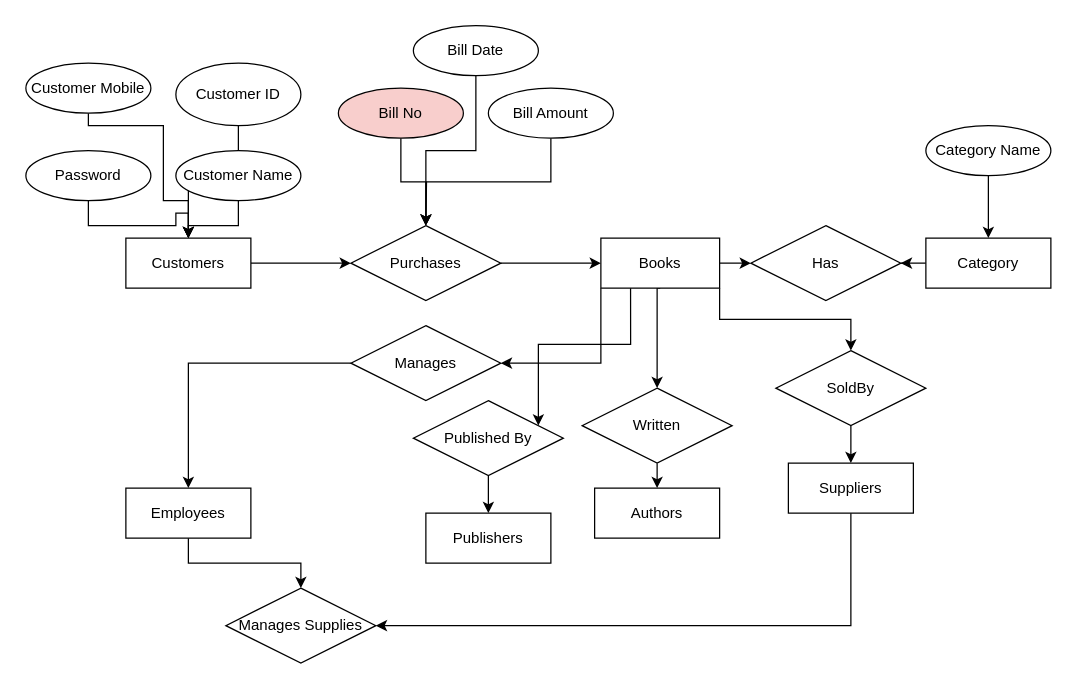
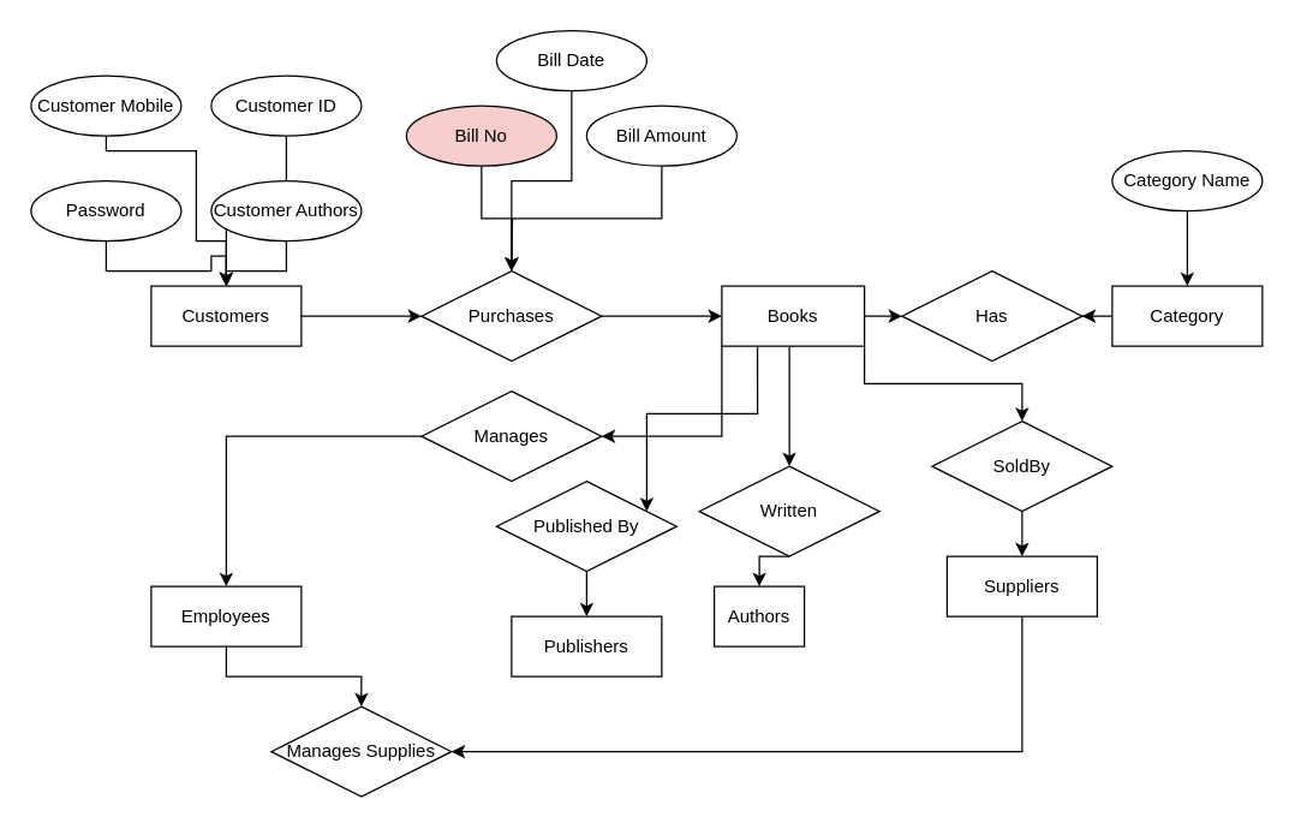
  <mxCell id="0" />
  <mxCell id="1" parent="0" />
  <mxCell id="2" style="edgeStyle=orthogonalEdgeStyle;rounded=0;orthogonalLoop=1;jettySize=auto;html=1;entryX=0;entryY=0.5;entryDx=0;entryDy=0;" edge="1" parent="1" source="3" target="18"><mxGeometry relative="1" as="geometry" /></mxCell>
  <mxCell id="3" value="Customers" style="whiteSpace=wrap;html=1;align=center;" vertex="1" parent="1"><mxGeometry x="100" y="190" width="100" height="40" as="geometry" /></mxCell>
  <mxCell id="4" value="" style="edgeStyle=orthogonalEdgeStyle;rounded=0;orthogonalLoop=1;jettySize=auto;html=1;" edge="1" parent="1" source="5" target="43"><mxGeometry relative="1" as="geometry" /></mxCell>
  <mxCell id="5" value="Employees" style="whiteSpace=wrap;html=1;align=center;" vertex="1" parent="1"><mxGeometry x="100" y="390" width="100" height="40" as="geometry" /></mxCell>
  <mxCell id="6" style="edgeStyle=orthogonalEdgeStyle;rounded=0;orthogonalLoop=1;jettySize=auto;html=1;exitX=0.5;exitY=1;exitDx=0;exitDy=0;" edge="1" parent="1" source="11" target="22"><mxGeometry relative="1" as="geometry"><Array as="points"><mxPoint x="525" y="230" /></Array></mxGeometry></mxCell>
  <mxCell id="7" style="edgeStyle=orthogonalEdgeStyle;rounded=0;orthogonalLoop=1;jettySize=auto;html=1;exitX=0;exitY=1;exitDx=0;exitDy=0;entryX=1;entryY=0.5;entryDx=0;entryDy=0;" edge="1" parent="1" source="11" target="32"><mxGeometry relative="1" as="geometry" /></mxCell>
  <mxCell id="8" style="edgeStyle=orthogonalEdgeStyle;rounded=0;orthogonalLoop=1;jettySize=auto;html=1;exitX=1;exitY=1;exitDx=0;exitDy=0;entryX=0.5;entryY=0;entryDx=0;entryDy=0;" edge="1" parent="1" source="11" target="34"><mxGeometry relative="1" as="geometry" /></mxCell>
  <mxCell id="9" style="edgeStyle=orthogonalEdgeStyle;rounded=0;orthogonalLoop=1;jettySize=auto;html=1;exitX=1;exitY=0.5;exitDx=0;exitDy=0;entryX=0;entryY=0.5;entryDx=0;entryDy=0;" edge="1" parent="1" source="11" target="37"><mxGeometry relative="1" as="geometry" /></mxCell>
  <mxCell id="10" style="edgeStyle=orthogonalEdgeStyle;rounded=0;orthogonalLoop=1;jettySize=auto;html=1;exitX=0.25;exitY=1;exitDx=0;exitDy=0;" edge="1" parent="1" source="11" target="45"><mxGeometry relative="1" as="geometry"><Array as="points"><mxPoint x="504" y="275" /><mxPoint x="430" y="275" /></Array></mxGeometry></mxCell>
  <mxCell id="11" value="Books" style="whiteSpace=wrap;html=1;align=center;" vertex="1" parent="1"><mxGeometry x="480" y="190" width="95" height="40" as="geometry" /></mxCell>
  <mxCell id="12" value="" style="edgeStyle=orthogonalEdgeStyle;rounded=0;orthogonalLoop=1;jettySize=auto;html=1;" edge="1" parent="1" source="13" target="37"><mxGeometry relative="1" as="geometry" /></mxCell>
  <mxCell id="13" value="Category" style="whiteSpace=wrap;html=1;align=center;" vertex="1" parent="1"><mxGeometry x="740" y="190" width="100" height="40" as="geometry" /></mxCell>
- <mxCell id="14" value="Authors" style="whiteSpace=wrap;html=1;align=center;" vertex="1" parent="1"><mxGeometry x="475" y="390" width="100" height="40" as="geometry" /></mxCell>
+ <mxCell id="14" value="Authors" style="whiteSpace=wrap;html=1;align=center;" vertex="1" parent="1"><mxGeometry x="475" y="390" width="60" height="40" as="geometry" /></mxCell>
  <mxCell id="15" style="edgeStyle=orthogonalEdgeStyle;rounded=0;orthogonalLoop=1;jettySize=auto;html=1;entryX=0.5;entryY=0;entryDx=0;entryDy=0;" edge="1" parent="1" source="16" target="18"><mxGeometry relative="1" as="geometry" /></mxCell>
  <mxCell id="16" value="Bill No" style="ellipse;whiteSpace=wrap;html=1;align=center;fillColor=#f8cecc;" vertex="1" parent="1"><mxGeometry x="270" y="70" width="100" height="40" as="geometry" /></mxCell>
  <mxCell id="17" style="edgeStyle=orthogonalEdgeStyle;rounded=0;orthogonalLoop=1;jettySize=auto;html=1;entryX=0;entryY=0.5;entryDx=0;entryDy=0;" edge="1" parent="1" source="18" target="11"><mxGeometry relative="1" as="geometry" /></mxCell>
  <mxCell id="18" value="Purchases" style="shape=rhombus;perimeter=rhombusPerimeter;whiteSpace=wrap;html=1;align=center;" vertex="1" parent="1"><mxGeometry x="280" y="180" width="120" height="60" as="geometry" /></mxCell>
  <mxCell id="19" style="edgeStyle=orthogonalEdgeStyle;rounded=0;orthogonalLoop=1;jettySize=auto;html=1;exitX=0.5;exitY=1;exitDx=0;exitDy=0;" edge="1" parent="1" source="20"><mxGeometry relative="1" as="geometry"><mxPoint x="340" y="180" as="targetPoint" /></mxGeometry></mxCell>
  <mxCell id="20" value="Bill Amount" style="ellipse;whiteSpace=wrap;html=1;align=center;" vertex="1" parent="1"><mxGeometry x="390" y="70" width="100" height="40" as="geometry" /></mxCell>
  <mxCell id="21" style="edgeStyle=orthogonalEdgeStyle;rounded=0;orthogonalLoop=1;jettySize=auto;html=1;exitX=0.5;exitY=1;exitDx=0;exitDy=0;entryX=0.5;entryY=0;entryDx=0;entryDy=0;" edge="1" parent="1" source="22" target="14"><mxGeometry relative="1" as="geometry" /></mxCell>
  <mxCell id="22" value="Written" style="shape=rhombus;perimeter=rhombusPerimeter;whiteSpace=wrap;html=1;align=center;" vertex="1" parent="1"><mxGeometry x="465" y="310" width="120" height="60" as="geometry" /></mxCell>
  <mxCell id="23" value="" style="edgeStyle=orthogonalEdgeStyle;rounded=0;orthogonalLoop=1;jettySize=auto;html=1;" edge="1" parent="1" source="24" target="3"><mxGeometry relative="1" as="geometry" /></mxCell>
  <mxCell id="24" value="Password" style="ellipse;whiteSpace=wrap;html=1;align=center;" vertex="1" parent="1"><mxGeometry x="20" y="120" width="100" height="40" as="geometry" /></mxCell>
  <mxCell id="25" style="edgeStyle=orthogonalEdgeStyle;rounded=0;orthogonalLoop=1;jettySize=auto;html=1;exitX=0.5;exitY=1;exitDx=0;exitDy=0;" edge="1" parent="1" source="26"><mxGeometry relative="1" as="geometry"><mxPoint x="150" y="190" as="targetPoint" /><Array as="points"><mxPoint x="70" y="100" /><mxPoint x="130" y="100" /><mxPoint x="130" y="160" /><mxPoint x="150" y="160" /></Array></mxGeometry></mxCell>
  <mxCell id="26" value="Customer Mobile" style="ellipse;whiteSpace=wrap;html=1;align=center;" vertex="1" parent="1"><mxGeometry x="20" y="50" width="100" height="40" as="geometry" /></mxCell>
  <mxCell id="27" value="" style="edgeStyle=orthogonalEdgeStyle;rounded=0;orthogonalLoop=1;jettySize=auto;html=1;" edge="1" parent="1" source="28" target="3"><mxGeometry relative="1" as="geometry" /></mxCell>
- <mxCell id="28" value="Customer ID" style="ellipse;whiteSpace=wrap;html=1;align=center;" vertex="1" parent="1"><mxGeometry x="140" y="50" width="100" height="50" as="geometry" /></mxCell>
+ <mxCell id="28" value="Customer ID" style="ellipse;whiteSpace=wrap;html=1;align=center;" vertex="1" parent="1"><mxGeometry x="140" y="50" width="100" height="40" as="geometry" /></mxCell>
  <mxCell id="29" value="" style="edgeStyle=orthogonalEdgeStyle;rounded=0;orthogonalLoop=1;jettySize=auto;html=1;" edge="1" parent="1" source="30" target="3"><mxGeometry relative="1" as="geometry" /></mxCell>
- <mxCell id="30" value="Customer Name" style="ellipse;whiteSpace=wrap;html=1;align=center;" vertex="1" parent="1"><mxGeometry x="140" y="120" width="100" height="40" as="geometry" /></mxCell>
+ <mxCell id="30" value="Customer Authors" style="ellipse;whiteSpace=wrap;html=1;align=center;" vertex="1" parent="1"><mxGeometry x="140" y="120" width="100" height="40" as="geometry" /></mxCell>
  <mxCell id="31" style="edgeStyle=orthogonalEdgeStyle;rounded=0;orthogonalLoop=1;jettySize=auto;html=1;entryX=0.5;entryY=0;entryDx=0;entryDy=0;" edge="1" parent="1" source="32" target="5"><mxGeometry relative="1" as="geometry" /></mxCell>
  <mxCell id="32" value="Manages" style="shape=rhombus;perimeter=rhombusPerimeter;whiteSpace=wrap;html=1;align=center;" vertex="1" parent="1"><mxGeometry x="280" y="260" width="120" height="60" as="geometry" /></mxCell>
  <mxCell id="33" style="edgeStyle=orthogonalEdgeStyle;rounded=0;orthogonalLoop=1;jettySize=auto;html=1;exitX=0.5;exitY=1;exitDx=0;exitDy=0;entryX=0.5;entryY=0;entryDx=0;entryDy=0;" edge="1" parent="1" source="34" target="36"><mxGeometry relative="1" as="geometry" /></mxCell>
  <mxCell id="34" value="SoldBy&lt;br&gt;" style="shape=rhombus;perimeter=rhombusPerimeter;whiteSpace=wrap;html=1;align=center;" vertex="1" parent="1"><mxGeometry x="620" y="280" width="120" height="60" as="geometry" /></mxCell>
  <mxCell id="35" style="edgeStyle=orthogonalEdgeStyle;rounded=0;orthogonalLoop=1;jettySize=auto;html=1;exitX=0.5;exitY=1;exitDx=0;exitDy=0;entryX=1;entryY=0.5;entryDx=0;entryDy=0;" edge="1" parent="1" source="36" target="43"><mxGeometry relative="1" as="geometry" /></mxCell>
  <mxCell id="36" value="Suppliers" style="whiteSpace=wrap;html=1;align=center;" vertex="1" parent="1"><mxGeometry x="630" y="370" width="100" height="40" as="geometry" /></mxCell>
  <mxCell id="37" value="Has" style="shape=rhombus;perimeter=rhombusPerimeter;whiteSpace=wrap;html=1;align=center;rotation=0;" vertex="1" parent="1"><mxGeometry x="600" y="180" width="120" height="60" as="geometry" /></mxCell>
  <mxCell id="38" style="edgeStyle=orthogonalEdgeStyle;rounded=0;orthogonalLoop=1;jettySize=auto;html=1;exitX=0.5;exitY=1;exitDx=0;exitDy=0;entryX=0.5;entryY=0;entryDx=0;entryDy=0;" edge="1" parent="1" source="39" target="18"><mxGeometry relative="1" as="geometry" /></mxCell>
  <mxCell id="39" value="Bill Date" style="ellipse;whiteSpace=wrap;html=1;align=center;" vertex="1" parent="1"><mxGeometry x="330" y="20" width="100" height="40" as="geometry" /></mxCell>
  <mxCell id="40" value="" style="edgeStyle=orthogonalEdgeStyle;rounded=0;orthogonalLoop=1;jettySize=auto;html=1;" edge="1" parent="1" source="41" target="13"><mxGeometry relative="1" as="geometry" /></mxCell>
  <mxCell id="41" value="Category Name" style="ellipse;whiteSpace=wrap;html=1;align=center;" vertex="1" parent="1"><mxGeometry x="740" y="100" width="100" height="40" as="geometry" /></mxCell>
  <mxCell id="42" value="Publishers" style="whiteSpace=wrap;html=1;align=center;" vertex="1" parent="1"><mxGeometry x="340" y="410" width="100" height="40" as="geometry" /></mxCell>
  <mxCell id="43" value="Manages Supplies" style="shape=rhombus;perimeter=rhombusPerimeter;whiteSpace=wrap;html=1;align=center;" vertex="1" parent="1"><mxGeometry x="180" y="470" width="120" height="60" as="geometry" /></mxCell>
  <mxCell id="44" value="" style="edgeStyle=orthogonalEdgeStyle;rounded=0;orthogonalLoop=1;jettySize=auto;html=1;" edge="1" parent="1" source="45" target="42"><mxGeometry relative="1" as="geometry" /></mxCell>
  <mxCell id="45" value="Published By" style="shape=rhombus;perimeter=rhombusPerimeter;whiteSpace=wrap;html=1;align=center;" vertex="1" parent="1"><mxGeometry x="330" y="320" width="120" height="60" as="geometry" /></mxCell>
